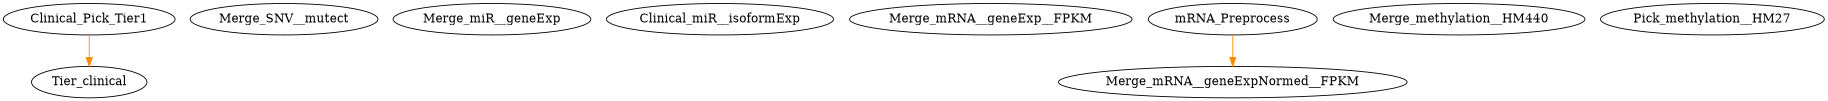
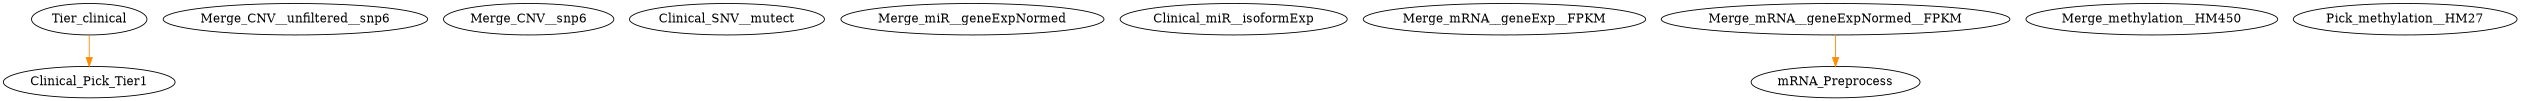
  digraph {
    edge [color=darkorange satisfiedMode=OnComplete]
    n1 [label=Tier_clinical]
    Clinical_Pick_Tier1
-   Merge_SNV__mutect
-   Merge_miR__geneExp
+   Merge_CNV__unfiltered__snp6
+   Merge_CNV__snp6
+   Merge_SNV__mutect [label=Clinical_SNV__mutect]
+   Merge_miR__geneExp [label=Merge_miR__geneExpNormed]
    n7 [label=Clinical_miR__isoformExp]
    Merge_mRNA__geneExp__FPKM
    Merge_mRNA__geneExpNormed__FPKM
    mRNA_Preprocess
-   Merge_methylation__HM450 [label=Merge_methylation__HM440]
+   Merge_methylation__HM450
    n12 [label=Pick_methylation__HM27]
-   Clinical_Pick_Tier1 -> n1
-   mRNA_Preprocess -> Merge_mRNA__geneExpNormed__FPKM
+   n1 -> Clinical_Pick_Tier1
+   Merge_mRNA__geneExpNormed__FPKM -> mRNA_Preprocess
  }
